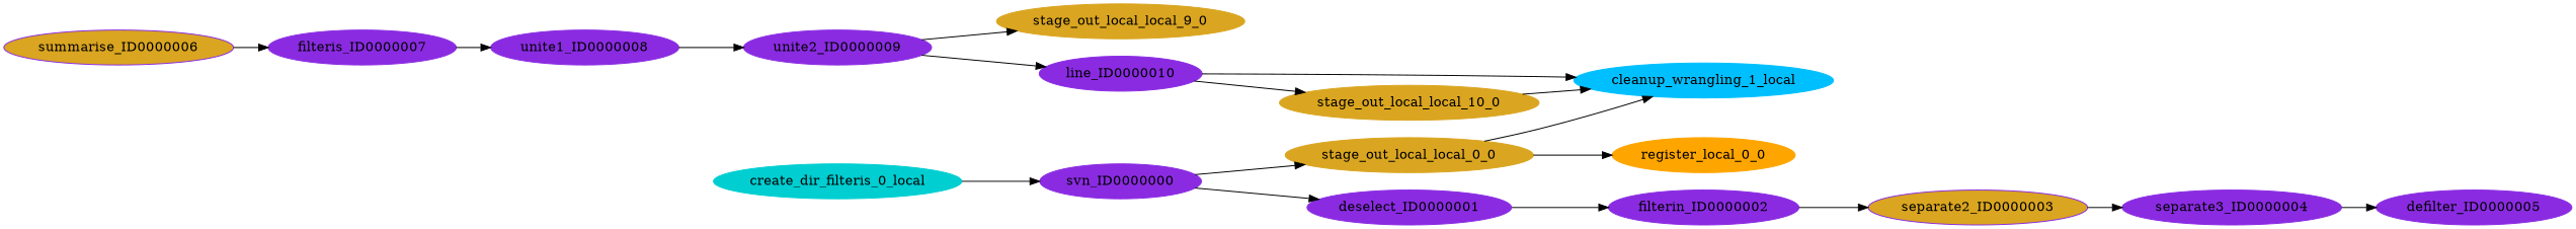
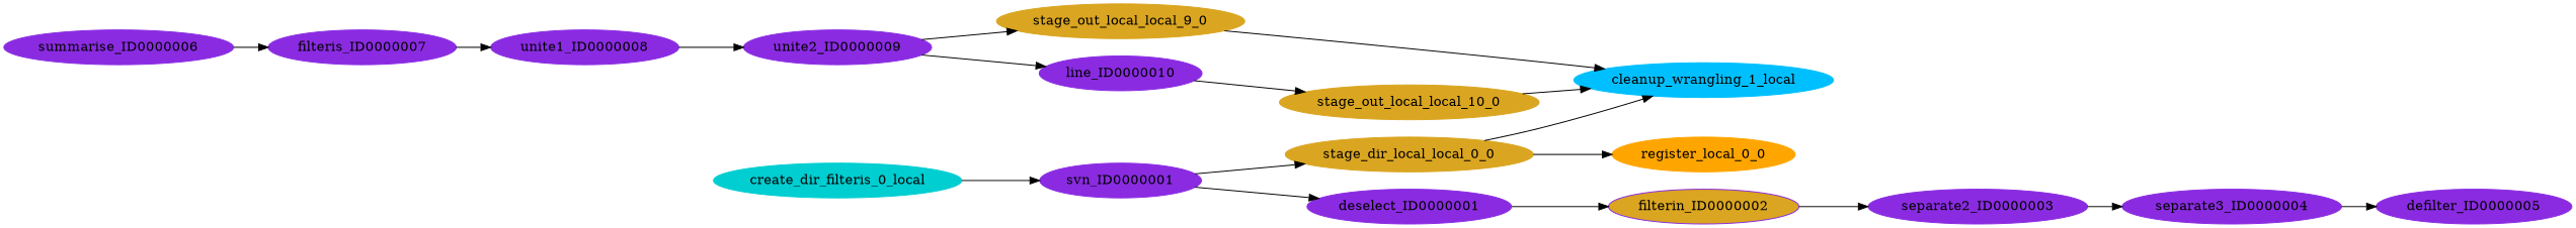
  digraph {
    rankdir=LR
    node [color=blueviolet shape=ellipse style=filled]
    edge [arrowhead=normal arrowsize=1.0]
    n1 [color=deepskyblue label=cleanup_wrangling_1_local]
    n2 [label=deselect_ID0000001]
-   n3 [label=filterin_ID0000002]
-   n4 [label=separate2_ID0000003 fillcolor=goldenrod]
+   n3 [label=filterin_ID0000002 fillcolor=goldenrod]
+   n4 [label=separate2_ID0000003]
    n5 [label=unite1_ID0000008]
    n6 [label=unite2_ID0000009]
    n7 [label=line_ID0000010]
    n8 [color=goldenrod label=stage_out_local_local_9_0]
-   n9 [label=svn_ID0000000]
-   n10 [color=goldenrod label=stage_out_local_local_0_0]
+   n9 [label=svn_ID0000001]
+   n10 [color=goldenrod label=stage_dir_local_local_0_0]
    n11 [color=orange label=register_local_0_0]
    n12 [label=filteris_ID0000007]
    n13 [color=goldenrod label=stage_out_local_local_10_0]
    n14 [label=defilter_ID0000005]
-   n15 [label=summarise_ID0000006 fillcolor=goldenrod]
+   n15 [label=summarise_ID0000006]
    n16 [color=darkturquoise label=create_dir_filteris_0_local]
    n17 [label=separate3_ID0000004]
    n2 -> n3
    n3 -> n4
    n4 -> n17
    n5 -> n6
    n6 -> n7
    n6 -> n8
    n7 -> n13
-   n7 -> n1
+   n8 -> n1
    n9 -> n2
    n9 -> n10
    n10 -> n1
    n10 -> n11
    n12 -> n5
    n13 -> n1
    n15 -> n12
    n16 -> n9
    n17 -> n14
  }
